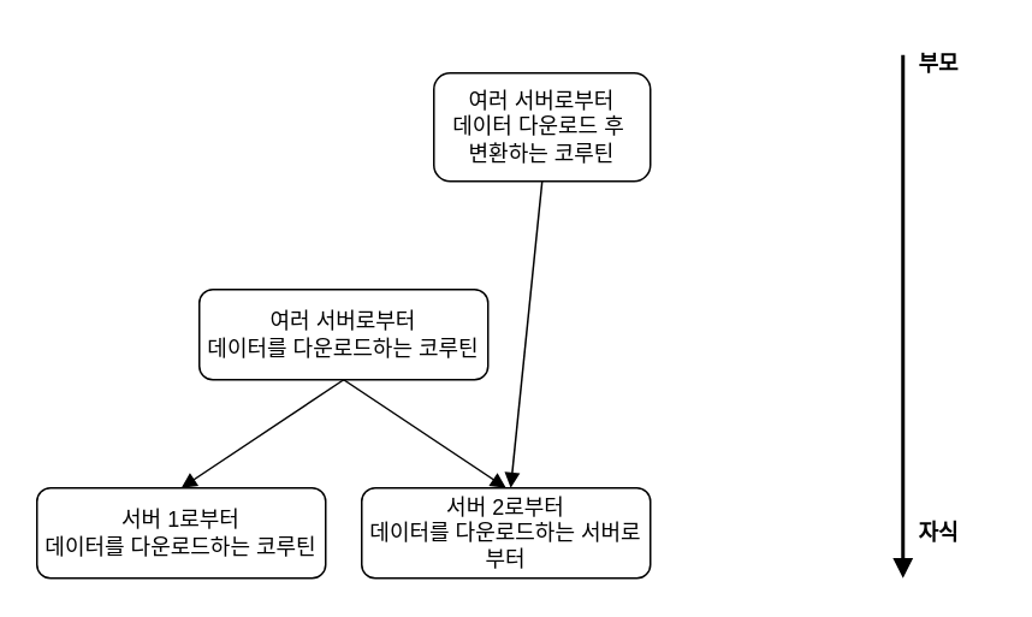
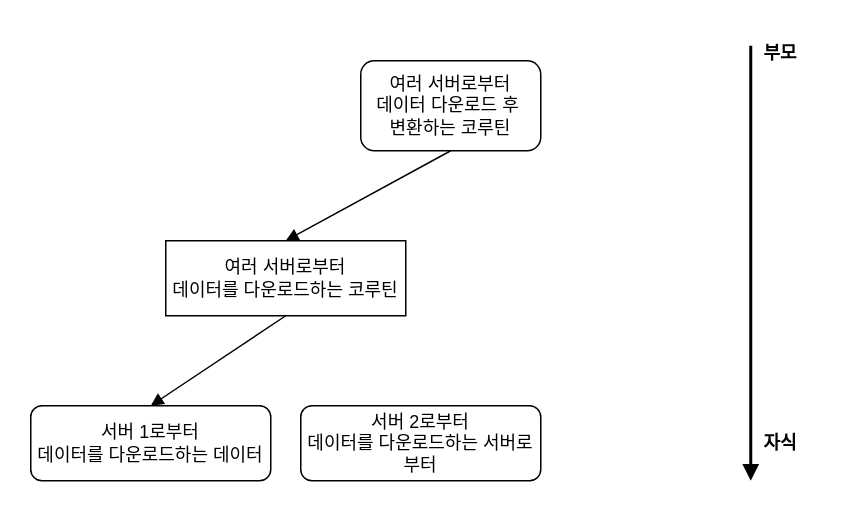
  <mxCell id="0" />
  <mxCell id="1" parent="0" />
- <mxCell id="2" style="rounded=0;orthogonalLoop=1;jettySize=auto;html=1;endArrow=block;endFill=1;exitX=0.5;exitY=1;exitDx=0;exitDy=0;" edge="1" parent="1" source="3" target="8"><mxGeometry relative="1" as="geometry" /></mxCell>
+ <mxCell id="2" style="rounded=0;orthogonalLoop=1;jettySize=auto;html=1;entryX=0.5;entryY=0;entryDx=0;entryDy=0;endArrow=block;endFill=1;exitX=0.5;exitY=1;exitDx=0;exitDy=0;" edge="1" parent="1" source="3" target="6"><mxGeometry relative="1" as="geometry" /></mxCell>
  <mxCell id="3" value="여러 서버로부터&lt;div&gt;데이터 다운로드 후&amp;nbsp;&lt;/div&gt;&lt;div&gt;변환하는 코루틴&lt;/div&gt;" style="rounded=1;whiteSpace=wrap;html=1;" vertex="1" parent="1"><mxGeometry x="240" y="40" width="120" height="60" as="geometry" /></mxCell>
  <mxCell id="4" style="rounded=0;orthogonalLoop=1;jettySize=auto;html=1;entryX=0.5;entryY=0;entryDx=0;entryDy=0;endArrow=block;endFill=1;exitX=0.5;exitY=1;exitDx=0;exitDy=0;" edge="1" parent="1" source="6" target="7"><mxGeometry relative="1" as="geometry" /></mxCell>
- <mxCell id="5" style="rounded=0;orthogonalLoop=1;jettySize=auto;html=1;entryX=0.5;entryY=0;entryDx=0;entryDy=0;endArrow=block;endFill=1;exitX=0.5;exitY=1;exitDx=0;exitDy=0;" edge="1" parent="1" source="6" target="8"><mxGeometry relative="1" as="geometry" /></mxCell>
- <mxCell id="6" value="여러 서버로부터&lt;div&gt;데이터를 다운로드하는 코루틴&lt;/div&gt;" style="rounded=1;whiteSpace=wrap;html=1;" vertex="1" parent="1"><mxGeometry x="110" y="160" width="160" height="50" as="geometry" /></mxCell>
- <mxCell id="7" value="서버 1로부터&lt;div&gt;데이터를 다운로드하는 코루틴&lt;/div&gt;" style="rounded=1;whiteSpace=wrap;html=1;" vertex="1" parent="1"><mxGeometry x="20" y="270" width="160" height="50" as="geometry" /></mxCell>
+ <mxCell id="6" value="여러 서버로부터&lt;div&gt;데이터를 다운로드하는 코루틴&lt;/div&gt;" style="whiteSpace=wrap;html=1;rounded=0;" vertex="1" parent="1"><mxGeometry x="110" y="160" width="160" height="50" as="geometry" /></mxCell>
+ <mxCell id="7" value="서버 1로부터&lt;div&gt;데이터를 다운로드하는 데이터&lt;/div&gt;" style="rounded=1;whiteSpace=wrap;html=1;" vertex="1" parent="1"><mxGeometry x="20" y="270" width="160" height="50" as="geometry" /></mxCell>
  <mxCell id="8" value="서버 2로부터&lt;div&gt;데이터를 다운로드하는 서버로부터&lt;/div&gt;" style="rounded=1;whiteSpace=wrap;html=1;" vertex="1" parent="1"><mxGeometry x="200" y="270" width="160" height="50" as="geometry" /></mxCell>
  <mxCell id="9" value="" style="endArrow=block;html=1;rounded=0;endFill=1;strokeWidth=2;" edge="1" parent="1"><mxGeometry width="50" height="50" relative="1" as="geometry"><mxPoint x="500" y="30" as="sourcePoint" /><mxPoint x="500" y="320" as="targetPoint" /></mxGeometry></mxCell>
  <mxCell id="10" value="부모" style="text;html=1;align=center;verticalAlign=middle;whiteSpace=wrap;rounded=0;fontStyle=1" vertex="1" parent="1"><mxGeometry x="490" y="20" width="60" height="30" as="geometry" /></mxCell>
  <mxCell id="11" value="자식" style="text;html=1;align=center;verticalAlign=middle;whiteSpace=wrap;rounded=0;fontStyle=1" vertex="1" parent="1"><mxGeometry x="490" y="280" width="60" height="30" as="geometry" /></mxCell>
